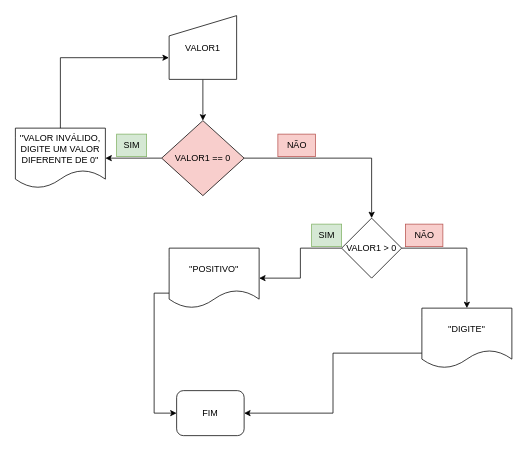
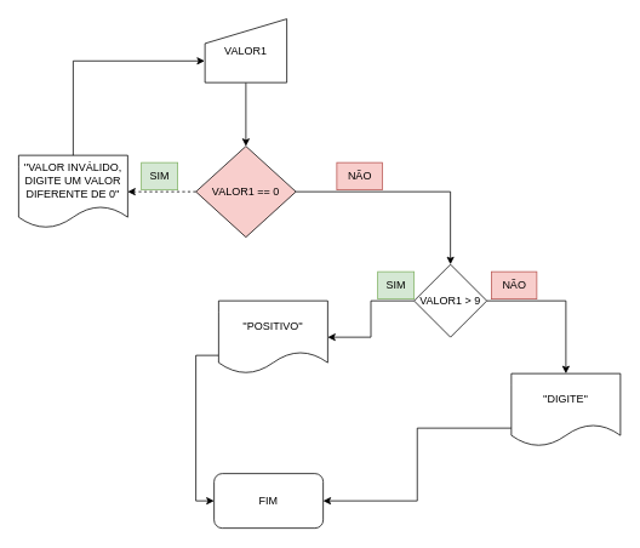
  <mxCell id="0" />
  <mxCell id="1" parent="0" />
  <mxCell id="2" value="" style="edgeStyle=orthogonalEdgeStyle;rounded=0;orthogonalLoop=1;jettySize=auto;html=1;" edge="1" parent="1" source="3" target="6"><mxGeometry relative="1" as="geometry" /></mxCell>
- <mxCell id="3" value="VALOR1" style="shape=manualInput;whiteSpace=wrap;html=1;size=27;" vertex="1" parent="1"><mxGeometry x="225" y="20" width="90" height="85" as="geometry" /></mxCell>
- <mxCell id="4" value="" style="edgeStyle=orthogonalEdgeStyle;rounded=0;orthogonalLoop=1;jettySize=auto;html=1;" edge="1" parent="1" source="6" target="7"><mxGeometry relative="1" as="geometry" /></mxCell>
+ <mxCell id="3" value="VALOR1" style="shape=manualInput;whiteSpace=wrap;html=1;size=27;" vertex="1" parent="1"><mxGeometry x="225" y="20" width="90" height="70" as="geometry" /></mxCell>
+ <mxCell id="4" value="" style="edgeStyle=orthogonalEdgeStyle;rounded=0;orthogonalLoop=1;jettySize=auto;html=1;dashed=1;" edge="1" parent="1" source="6" target="7"><mxGeometry relative="1" as="geometry" /></mxCell>
  <mxCell id="5" value="" style="edgeStyle=orthogonalEdgeStyle;rounded=0;orthogonalLoop=1;jettySize=auto;html=1;" edge="1" parent="1" source="6" target="11"><mxGeometry relative="1" as="geometry" /></mxCell>
  <mxCell id="6" value="VALOR1 == 0" style="rhombus;whiteSpace=wrap;html=1;fillColor=#f8cecc;" vertex="1" parent="1"><mxGeometry x="215" y="160" width="110" height="100" as="geometry" /></mxCell>
  <mxCell id="7" value="''VALOR INVÁLIDO, DIGITE UM VALOR DIFERENTE DE 0''" style="shape=document;whiteSpace=wrap;html=1;boundedLbl=1;" vertex="1" parent="1"><mxGeometry x="20" y="170" width="120" height="80" as="geometry" /></mxCell>
  <mxCell id="8" style="edgeStyle=orthogonalEdgeStyle;rounded=0;orthogonalLoop=1;jettySize=auto;html=1;exitX=0.5;exitY=0;exitDx=0;exitDy=0;entryX=-0.004;entryY=0.66;entryDx=0;entryDy=0;entryPerimeter=0;" edge="1" parent="1" source="7" target="3"><mxGeometry relative="1" as="geometry" /></mxCell>
  <mxCell id="9" value="" style="edgeStyle=orthogonalEdgeStyle;rounded=0;orthogonalLoop=1;jettySize=auto;html=1;" edge="1" parent="1" source="11" target="13"><mxGeometry relative="1" as="geometry" /></mxCell>
  <mxCell id="10" value="" style="edgeStyle=orthogonalEdgeStyle;rounded=0;orthogonalLoop=1;jettySize=auto;html=1;" edge="1" parent="1" source="11" target="15"><mxGeometry relative="1" as="geometry" /></mxCell>
- <mxCell id="11" value="VALOR1 &amp;gt; 0" style="rhombus;whiteSpace=wrap;html=1;" vertex="1" parent="1"><mxGeometry x="455" y="290" width="80" height="80" as="geometry" /></mxCell>
+ <mxCell id="11" value="VALOR1 &amp;gt; 9" style="rhombus;whiteSpace=wrap;html=1;" vertex="1" parent="1"><mxGeometry x="455" y="290" width="80" height="80" as="geometry" /></mxCell>
  <mxCell id="12" style="edgeStyle=orthogonalEdgeStyle;rounded=0;orthogonalLoop=1;jettySize=auto;html=1;exitX=0;exitY=0.75;exitDx=0;exitDy=0;entryX=0;entryY=0.5;entryDx=0;entryDy=0;" edge="1" parent="1" source="13" target="16"><mxGeometry relative="1" as="geometry" /></mxCell>
- <mxCell id="13" value="''POSITIVO''" style="shape=document;whiteSpace=wrap;html=1;boundedLbl=1;" vertex="1" parent="1"><mxGeometry x="225" y="330" width="120" height="80" as="geometry" /></mxCell>
+ <mxCell id="13" value="''POSITIVO''" style="shape=document;whiteSpace=wrap;html=1;boundedLbl=1;" vertex="1" parent="1"><mxGeometry x="240" y="330" width="120" height="80" as="geometry" /></mxCell>
  <mxCell id="14" style="edgeStyle=orthogonalEdgeStyle;rounded=0;orthogonalLoop=1;jettySize=auto;html=1;exitX=0;exitY=0.75;exitDx=0;exitDy=0;entryX=1;entryY=0.5;entryDx=0;entryDy=0;" edge="1" parent="1" source="15" target="16"><mxGeometry relative="1" as="geometry" /></mxCell>
  <mxCell id="15" value="''DIGITE''" style="shape=document;whiteSpace=wrap;html=1;boundedLbl=1;" vertex="1" parent="1"><mxGeometry x="562" y="410" width="120" height="80" as="geometry" /></mxCell>
- <mxCell id="16" value="FIM" style="rounded=1;whiteSpace=wrap;html=1;" vertex="1" parent="1"><mxGeometry x="235" y="520" width="90" height="60" as="geometry" /></mxCell>
+ <mxCell id="16" value="FIM" style="rounded=1;whiteSpace=wrap;html=1;" vertex="1" parent="1"><mxGeometry x="235" y="520" width="120" height="60" as="geometry" /></mxCell>
  <mxCell id="17" value="SIM" style="text;html=1;align=center;verticalAlign=middle;resizable=0;points=[];autosize=1;strokeColor=#82b366;fillColor=#d5e8d4;labelBackgroundColor=none;" vertex="1" parent="1"><mxGeometry x="155" y="178" width="40" height="30" as="geometry" /></mxCell>
  <mxCell id="18" value="NÃO" style="text;html=1;align=center;verticalAlign=middle;resizable=0;points=[];autosize=1;strokeColor=#b85450;fillColor=#f8cecc;" vertex="1" parent="1"><mxGeometry x="370" y="178" width="50" height="30" as="geometry" /></mxCell>
  <mxCell id="19" value="SIM" style="text;html=1;align=center;verticalAlign=middle;resizable=0;points=[];autosize=1;strokeColor=#82b366;fillColor=#d5e8d4;" vertex="1" parent="1"><mxGeometry x="415" y="298" width="40" height="30" as="geometry" /></mxCell>
  <mxCell id="20" value="NÃO" style="text;html=1;align=center;verticalAlign=middle;resizable=0;points=[];autosize=1;strokeColor=#b85450;fillColor=#f8cecc;" vertex="1" parent="1"><mxGeometry x="540" y="298" width="50" height="30" as="geometry" /></mxCell>
